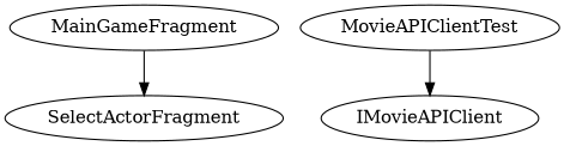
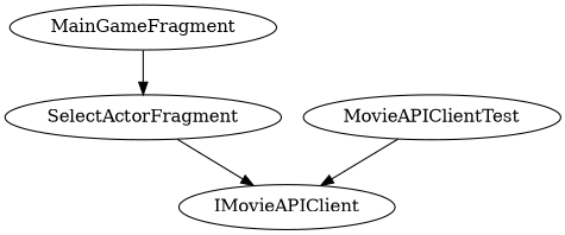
  digraph {
    concentrate=true
    MainGameFragment
    SelectActorFragment
    MovieAPIClientTest
    IMovieAPIClient
    MainGameFragment -> SelectActorFragment
+   SelectActorFragment -> IMovieAPIClient
    MovieAPIClientTest -> IMovieAPIClient
  }
